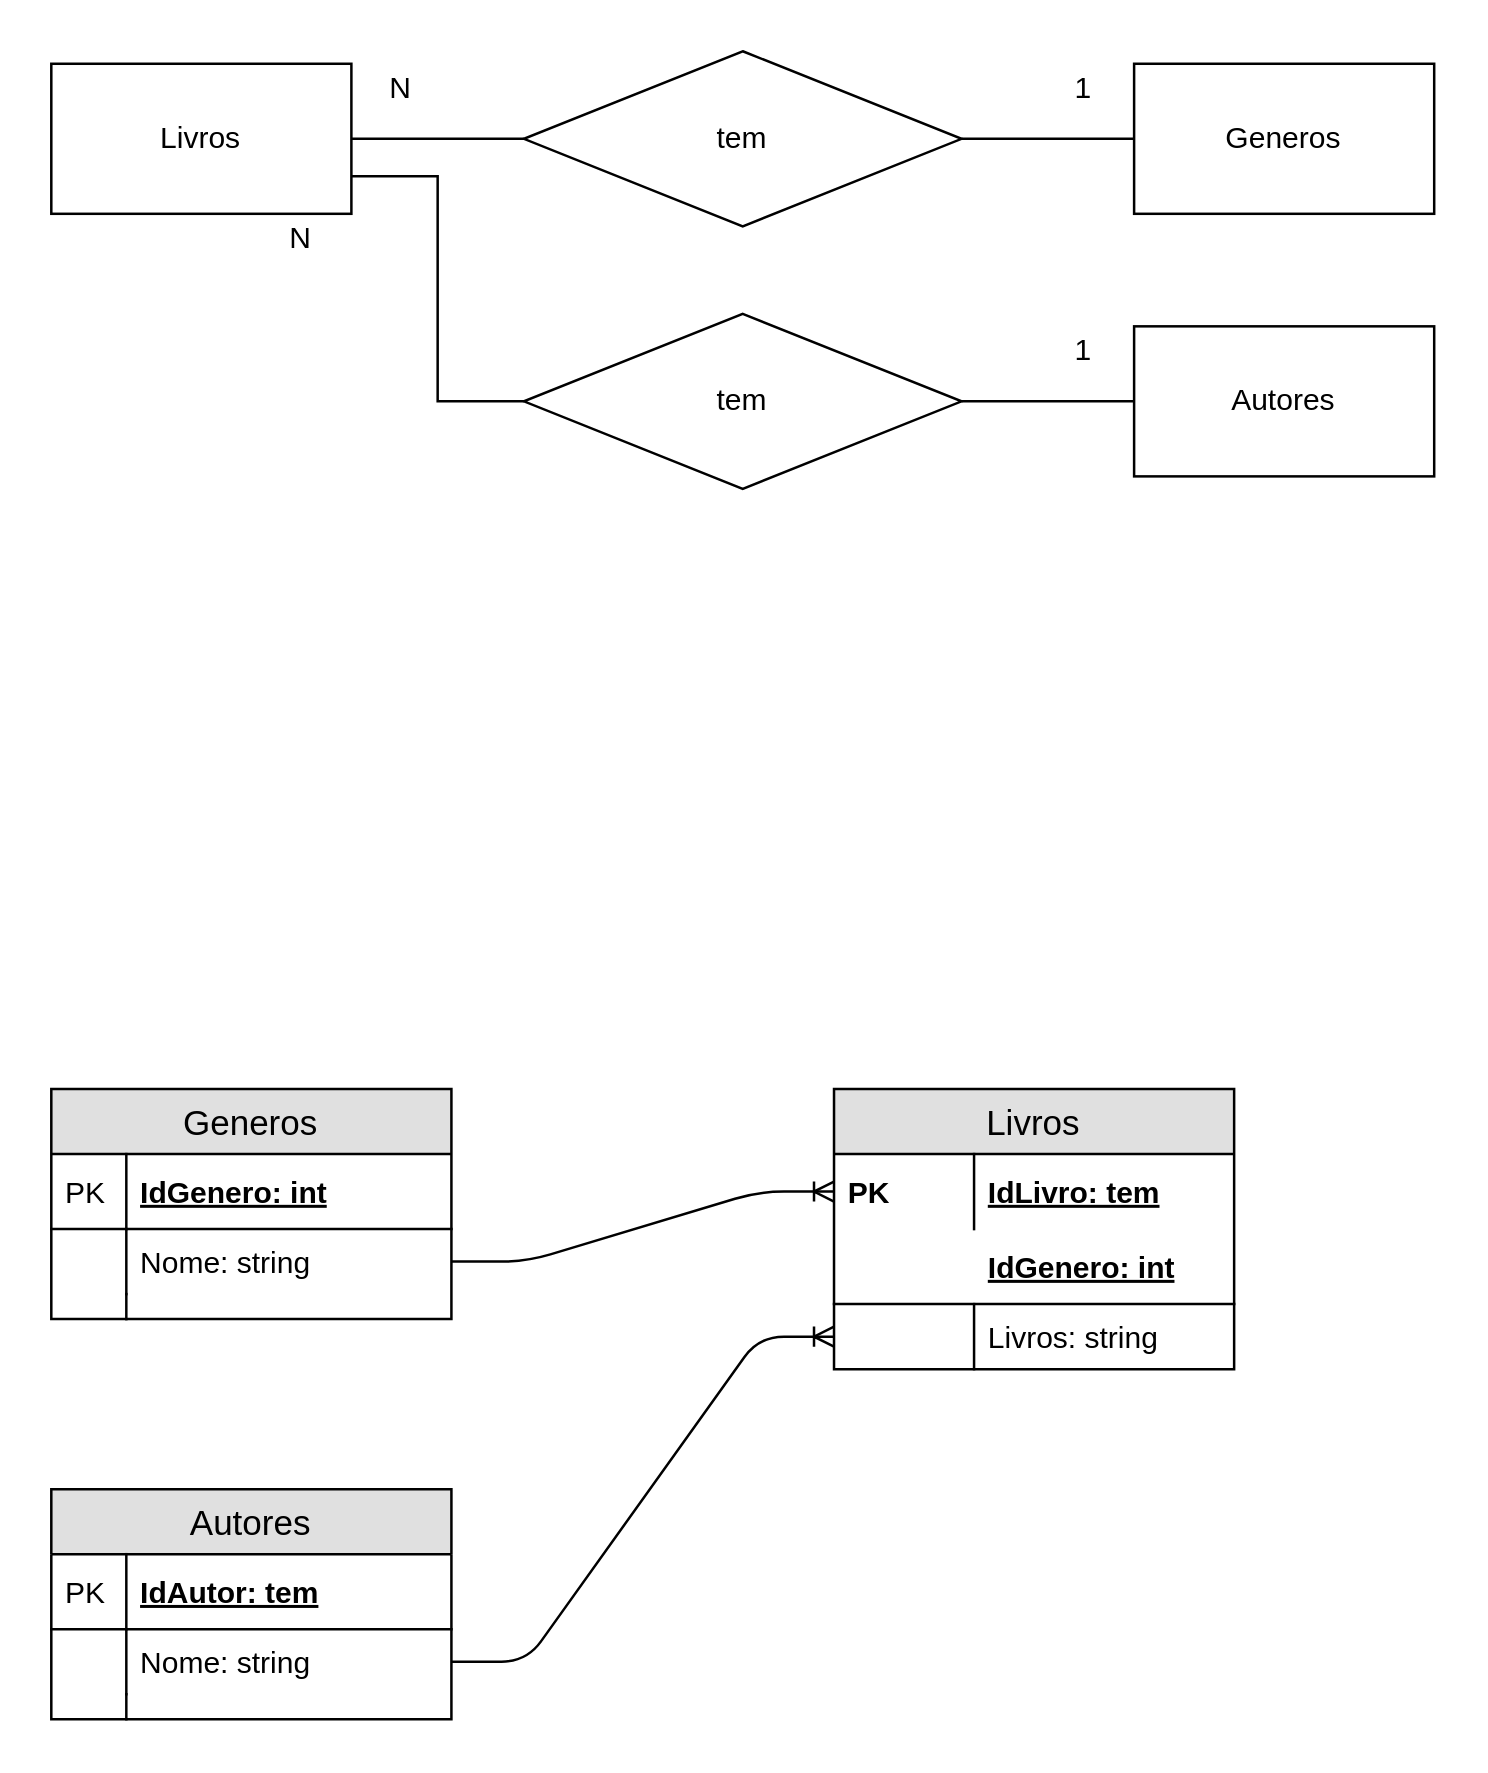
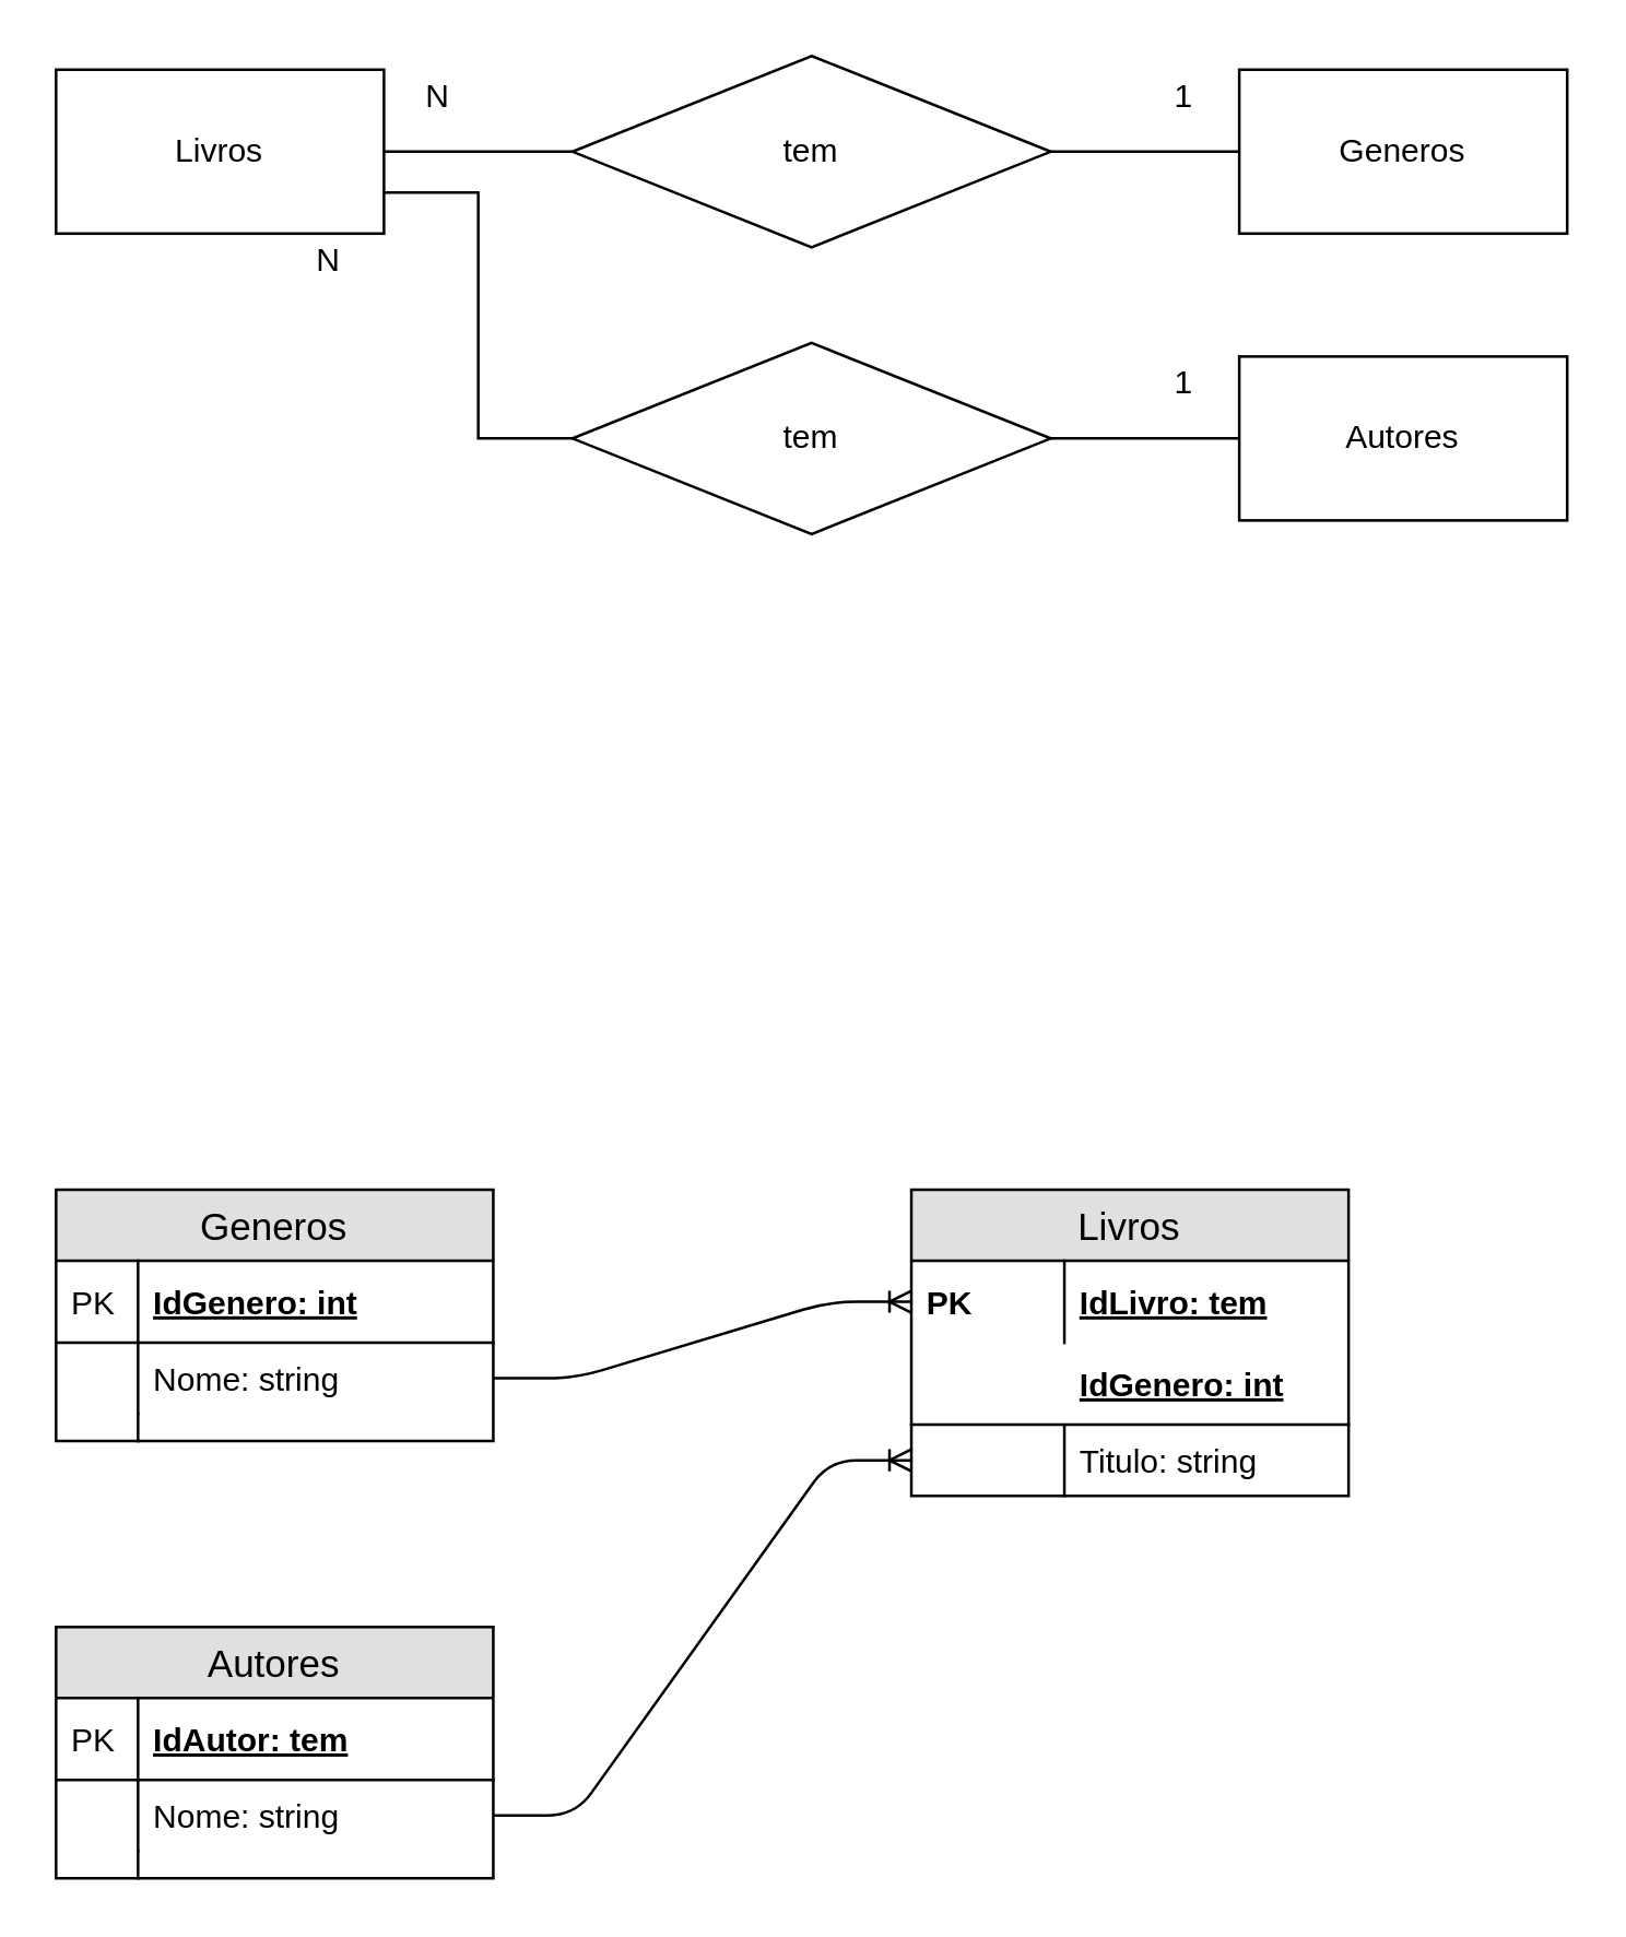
  <mxCell id="0" />
  <mxCell id="1" parent="0" />
  <mxCell id="2" style="edgeStyle=orthogonalEdgeStyle;rounded=0;orthogonalLoop=1;jettySize=auto;html=1;entryX=0;entryY=0.5;entryDx=0;entryDy=0;endArrow=none;endFill=0;" edge="1" parent="1" source="4" target="6"><mxGeometry relative="1" as="geometry" /></mxCell>
  <mxCell id="3" style="edgeStyle=orthogonalEdgeStyle;rounded=0;orthogonalLoop=1;jettySize=auto;html=1;entryX=0;entryY=0.5;entryDx=0;entryDy=0;endArrow=none;endFill=0;exitX=1;exitY=0.75;exitDx=0;exitDy=0;" edge="1" parent="1" source="4" target="12"><mxGeometry relative="1" as="geometry" /></mxCell>
  <mxCell id="4" value="Livros" style="rounded=0;whiteSpace=wrap;html=1;" vertex="1" parent="1"><mxGeometry x="20" y="25" width="120" height="60" as="geometry" /></mxCell>
  <mxCell id="5" style="edgeStyle=orthogonalEdgeStyle;rounded=0;orthogonalLoop=1;jettySize=auto;html=1;endArrow=none;endFill=0;" edge="1" parent="1" source="6" target="7"><mxGeometry relative="1" as="geometry" /></mxCell>
  <mxCell id="6" value="tem" style="rhombus;whiteSpace=wrap;html=1;" vertex="1" parent="1"><mxGeometry x="209" y="20" width="175" height="70" as="geometry" /></mxCell>
  <mxCell id="7" value="Generos" style="rounded=0;whiteSpace=wrap;html=1;" vertex="1" parent="1"><mxGeometry x="453" y="25" width="120" height="60" as="geometry" /></mxCell>
  <mxCell id="8" value="N" style="text;html=1;strokeColor=none;fillColor=none;align=center;verticalAlign=middle;whiteSpace=wrap;rounded=0;" vertex="1" parent="1"><mxGeometry x="140" y="25" width="40" height="20" as="geometry" /></mxCell>
  <mxCell id="9" value="1" style="text;html=1;strokeColor=none;fillColor=none;align=center;verticalAlign=middle;whiteSpace=wrap;rounded=0;" vertex="1" parent="1"><mxGeometry x="413" y="130" width="40" height="20" as="geometry" /></mxCell>
  <mxCell id="10" value="Autores" style="rounded=0;whiteSpace=wrap;html=1;" vertex="1" parent="1"><mxGeometry x="453" y="130" width="120" height="60" as="geometry" /></mxCell>
  <mxCell id="11" style="edgeStyle=orthogonalEdgeStyle;rounded=0;orthogonalLoop=1;jettySize=auto;html=1;endArrow=none;endFill=0;" edge="1" parent="1" source="12" target="10"><mxGeometry relative="1" as="geometry" /></mxCell>
  <mxCell id="12" value="tem" style="rhombus;whiteSpace=wrap;html=1;" vertex="1" parent="1"><mxGeometry x="209" y="125" width="175" height="70" as="geometry" /></mxCell>
  <mxCell id="13" value="N" style="text;html=1;strokeColor=none;fillColor=none;align=center;verticalAlign=middle;whiteSpace=wrap;rounded=0;" vertex="1" parent="1"><mxGeometry x="100" y="85" width="40" height="20" as="geometry" /></mxCell>
  <mxCell id="14" value="1" style="text;html=1;strokeColor=none;fillColor=none;align=center;verticalAlign=middle;whiteSpace=wrap;rounded=0;" vertex="1" parent="1"><mxGeometry x="413" y="25" width="40" height="20" as="geometry" /></mxCell>
  <mxCell id="15" value="Generos" style="swimlane;fontStyle=0;childLayout=stackLayout;horizontal=1;startSize=26;fillColor=#e0e0e0;horizontalStack=0;resizeParent=1;resizeParentMax=0;resizeLast=0;collapsible=1;marginBottom=0;swimlaneFillColor=#ffffff;align=center;fontSize=14;" vertex="1" parent="1"><mxGeometry x="20" y="435" width="160" height="92" as="geometry" /></mxCell>
  <mxCell id="16" value="IdGenero: int" style="shape=partialRectangle;top=0;left=0;right=0;bottom=1;align=left;verticalAlign=middle;fillColor=none;spacingLeft=34;spacingRight=4;overflow=hidden;rotatable=0;points=[[0,0.5],[1,0.5]];portConstraint=eastwest;dropTarget=0;fontStyle=5;fontSize=12;" vertex="1" parent="15"><mxGeometry y="26" width="160" height="30" as="geometry" /></mxCell>
  <mxCell id="17" value="PK" style="shape=partialRectangle;top=0;left=0;bottom=0;fillColor=none;align=left;verticalAlign=middle;spacingLeft=4;spacingRight=4;overflow=hidden;rotatable=0;points=[];portConstraint=eastwest;part=1;fontSize=12;" vertex="1" connectable="0" parent="16"><mxGeometry width="30" height="30" as="geometry" /></mxCell>
  <mxCell id="18" value="Nome: string" style="shape=partialRectangle;top=0;left=0;right=0;bottom=0;align=left;verticalAlign=top;fillColor=none;spacingLeft=34;spacingRight=4;overflow=hidden;rotatable=0;points=[[0,0.5],[1,0.5]];portConstraint=eastwest;dropTarget=0;fontSize=12;" vertex="1" parent="15"><mxGeometry y="56" width="160" height="26" as="geometry" /></mxCell>
  <mxCell id="19" value="" style="shape=partialRectangle;top=0;left=0;bottom=0;fillColor=none;align=left;verticalAlign=top;spacingLeft=4;spacingRight=4;overflow=hidden;rotatable=0;points=[];portConstraint=eastwest;part=1;fontSize=12;" vertex="1" connectable="0" parent="18"><mxGeometry width="30" height="26" as="geometry" /></mxCell>
  <mxCell id="20" value="" style="shape=partialRectangle;top=0;left=0;right=0;bottom=0;align=left;verticalAlign=top;fillColor=none;spacingLeft=34;spacingRight=4;overflow=hidden;rotatable=0;points=[[0,0.5],[1,0.5]];portConstraint=eastwest;dropTarget=0;fontSize=12;" vertex="1" parent="15"><mxGeometry y="82" width="160" height="10" as="geometry" /></mxCell>
  <mxCell id="21" value="" style="shape=partialRectangle;top=0;left=0;bottom=0;fillColor=none;align=left;verticalAlign=top;spacingLeft=4;spacingRight=4;overflow=hidden;rotatable=0;points=[];portConstraint=eastwest;part=1;fontSize=12;" vertex="1" connectable="0" parent="20"><mxGeometry width="30" height="10" as="geometry" /></mxCell>
  <mxCell id="22" value="Livros" style="swimlane;fontStyle=0;childLayout=stackLayout;horizontal=1;startSize=26;fillColor=#e0e0e0;horizontalStack=0;resizeParent=1;resizeParentMax=0;resizeLast=0;collapsible=1;marginBottom=0;swimlaneFillColor=#ffffff;align=center;fontSize=14;" vertex="1" parent="1"><mxGeometry x="333" y="435" width="160" height="112" as="geometry" /></mxCell>
  <mxCell id="23" value="IdLivro: tem" style="shape=partialRectangle;top=0;left=0;right=0;bottom=0;align=left;verticalAlign=middle;fillColor=none;spacingLeft=60;spacingRight=4;overflow=hidden;rotatable=0;points=[[0,0.5],[1,0.5]];portConstraint=eastwest;dropTarget=0;fontStyle=5;fontSize=12;" vertex="1" parent="22"><mxGeometry y="26" width="160" height="30" as="geometry" /></mxCell>
  <mxCell id="24" value="PK" style="shape=partialRectangle;fontStyle=1;top=0;left=0;bottom=0;fillColor=none;align=left;verticalAlign=middle;spacingLeft=4;spacingRight=4;overflow=hidden;rotatable=0;points=[];portConstraint=eastwest;part=1;fontSize=12;" vertex="1" connectable="0" parent="23"><mxGeometry width="56" height="30" as="geometry" /></mxCell>
  <mxCell id="25" value="IdGenero: int" style="shape=partialRectangle;top=0;left=0;right=0;bottom=1;align=left;verticalAlign=middle;fillColor=none;spacingLeft=60;spacingRight=4;overflow=hidden;rotatable=0;points=[[0,0.5],[1,0.5]];portConstraint=eastwest;dropTarget=0;fontStyle=5;fontSize=12;" vertex="1" parent="22"><mxGeometry y="56" width="160" height="30" as="geometry" /></mxCell>
- <mxCell id="26" value="Livros: string" style="shape=partialRectangle;top=0;left=0;right=0;bottom=0;align=left;verticalAlign=top;fillColor=none;spacingLeft=60;spacingRight=4;overflow=hidden;rotatable=0;points=[[0,0.5],[1,0.5]];portConstraint=eastwest;dropTarget=0;fontSize=12;" vertex="1" parent="22"><mxGeometry y="86" width="160" height="26" as="geometry" /></mxCell>
+ <mxCell id="26" value="Titulo: string" style="shape=partialRectangle;top=0;left=0;right=0;bottom=0;align=left;verticalAlign=top;fillColor=none;spacingLeft=60;spacingRight=4;overflow=hidden;rotatable=0;points=[[0,0.5],[1,0.5]];portConstraint=eastwest;dropTarget=0;fontSize=12;" vertex="1" parent="22"><mxGeometry y="86" width="160" height="26" as="geometry" /></mxCell>
  <mxCell id="27" value="" style="shape=partialRectangle;top=0;left=0;bottom=0;fillColor=none;align=left;verticalAlign=top;spacingLeft=4;spacingRight=4;overflow=hidden;rotatable=0;points=[];portConstraint=eastwest;part=1;fontSize=12;" vertex="1" connectable="0" parent="26"><mxGeometry width="56" height="26" as="geometry" /></mxCell>
  <mxCell id="28" value="Autores" style="swimlane;fontStyle=0;childLayout=stackLayout;horizontal=1;startSize=26;fillColor=#e0e0e0;horizontalStack=0;resizeParent=1;resizeParentMax=0;resizeLast=0;collapsible=1;marginBottom=0;swimlaneFillColor=#ffffff;align=center;fontSize=14;" vertex="1" parent="1"><mxGeometry x="20" y="595" width="160" height="92" as="geometry" /></mxCell>
  <mxCell id="29" value="IdAutor: tem" style="shape=partialRectangle;top=0;left=0;right=0;bottom=1;align=left;verticalAlign=middle;fillColor=none;spacingLeft=34;spacingRight=4;overflow=hidden;rotatable=0;points=[[0,0.5],[1,0.5]];portConstraint=eastwest;dropTarget=0;fontStyle=5;fontSize=12;" vertex="1" parent="28"><mxGeometry y="26" width="160" height="30" as="geometry" /></mxCell>
  <mxCell id="30" value="PK" style="shape=partialRectangle;top=0;left=0;bottom=0;fillColor=none;align=left;verticalAlign=middle;spacingLeft=4;spacingRight=4;overflow=hidden;rotatable=0;points=[];portConstraint=eastwest;part=1;fontSize=12;" vertex="1" connectable="0" parent="29"><mxGeometry width="30" height="30" as="geometry" /></mxCell>
  <mxCell id="31" value="Nome: string" style="shape=partialRectangle;top=0;left=0;right=0;bottom=0;align=left;verticalAlign=top;fillColor=none;spacingLeft=34;spacingRight=4;overflow=hidden;rotatable=0;points=[[0,0.5],[1,0.5]];portConstraint=eastwest;dropTarget=0;fontSize=12;" vertex="1" parent="28"><mxGeometry y="56" width="160" height="26" as="geometry" /></mxCell>
  <mxCell id="32" value="" style="shape=partialRectangle;top=0;left=0;bottom=0;fillColor=none;align=left;verticalAlign=top;spacingLeft=4;spacingRight=4;overflow=hidden;rotatable=0;points=[];portConstraint=eastwest;part=1;fontSize=12;" vertex="1" connectable="0" parent="31"><mxGeometry width="30" height="26" as="geometry" /></mxCell>
  <mxCell id="33" value="" style="shape=partialRectangle;top=0;left=0;right=0;bottom=0;align=left;verticalAlign=top;fillColor=none;spacingLeft=34;spacingRight=4;overflow=hidden;rotatable=0;points=[[0,0.5],[1,0.5]];portConstraint=eastwest;dropTarget=0;fontSize=12;" vertex="1" parent="28"><mxGeometry y="82" width="160" height="10" as="geometry" /></mxCell>
  <mxCell id="34" value="" style="shape=partialRectangle;top=0;left=0;bottom=0;fillColor=none;align=left;verticalAlign=top;spacingLeft=4;spacingRight=4;overflow=hidden;rotatable=0;points=[];portConstraint=eastwest;part=1;fontSize=12;" vertex="1" connectable="0" parent="33"><mxGeometry width="30" height="10" as="geometry" /></mxCell>
  <mxCell id="35" value="" style="edgeStyle=entityRelationEdgeStyle;fontSize=12;html=1;endArrow=ERoneToMany;exitX=1;exitY=0.5;exitDx=0;exitDy=0;entryX=0;entryY=0.5;entryDx=0;entryDy=0;" edge="1" parent="1" source="31" target="26"><mxGeometry width="100" height="100" relative="1" as="geometry"><mxPoint x="253" y="715" as="sourcePoint" /><mxPoint x="353" y="615" as="targetPoint" /></mxGeometry></mxCell>
  <mxCell id="36" value="" style="edgeStyle=entityRelationEdgeStyle;fontSize=12;html=1;endArrow=ERoneToMany;exitX=1;exitY=0.5;exitDx=0;exitDy=0;entryX=0;entryY=0.5;entryDx=0;entryDy=0;" edge="1" parent="1" source="18" target="23"><mxGeometry width="100" height="100" relative="1" as="geometry"><mxPoint x="203" y="505" as="sourcePoint" /><mxPoint x="303" y="405" as="targetPoint" /></mxGeometry></mxCell>
